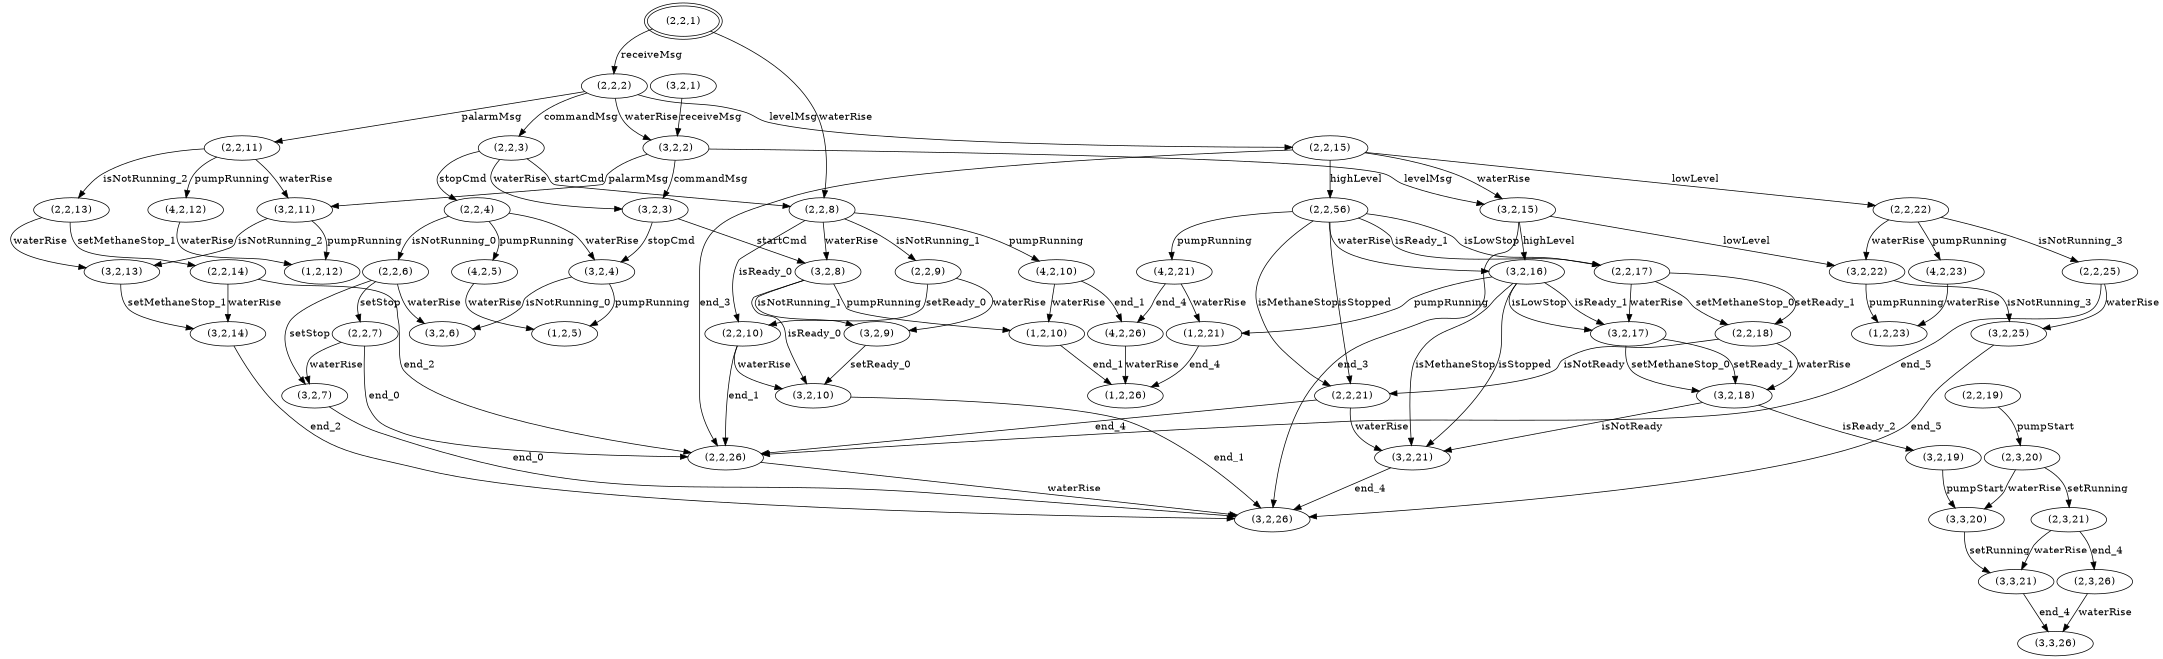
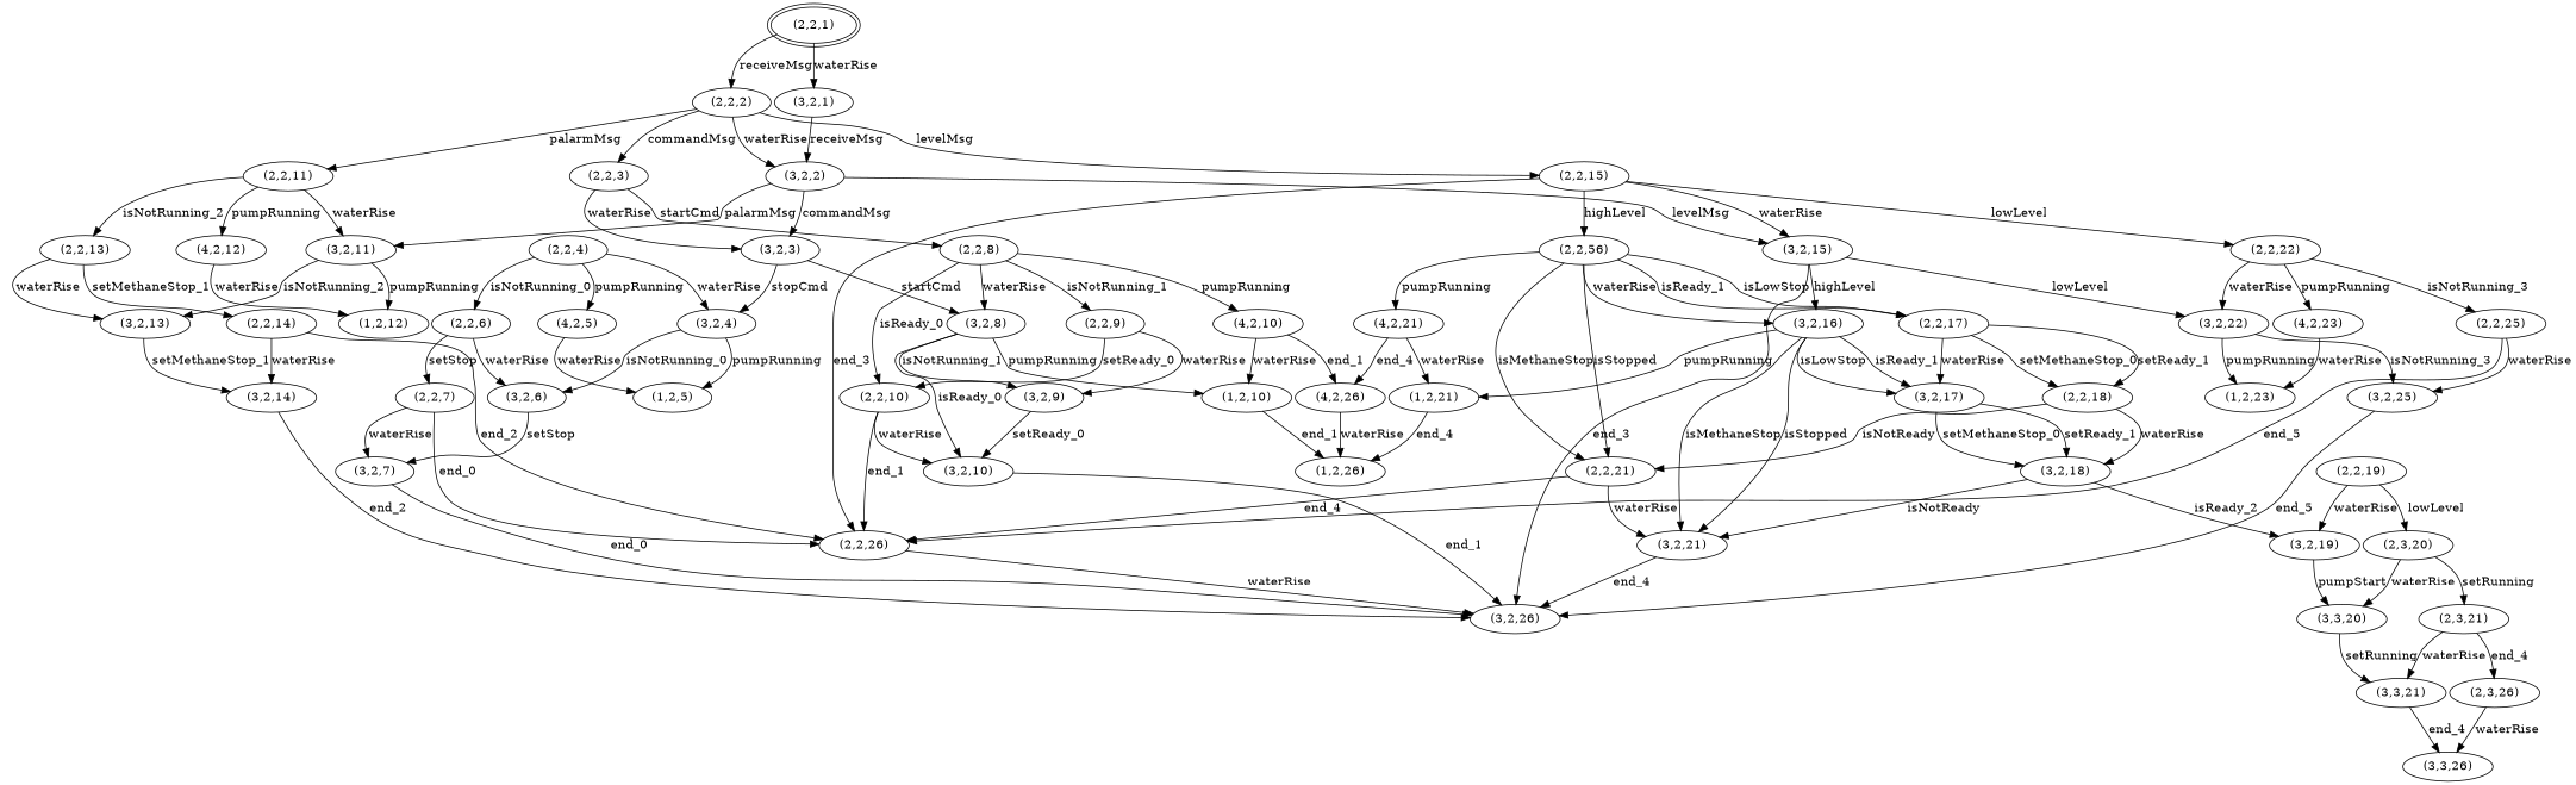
  digraph {
    mclimit=10.0
    nodesep=0.05
    n1 [height=0.25 label="(2,2,1)" peripheries=2 width=0.25]
    n2 [height=0.25 label="(3,2,1)" width=0.25]
    n3 [height=0.25 label="(2,2,2)" width=0.25]
    n4 [height=0.25 label="(3,2,2)" width=0.25]
    n5 [height=0.25 label="(2,2,15)" width=0.25]
    n6 [height=0.25 label="(2,2,11)" width=0.25]
    n7 [height=0.25 label="(2,2,3)" width=0.25]
    n8 [height=0.25 label="(3,2,15)" width=0.25]
    n9 [height=0.25 label="(3,2,11)" width=0.25]
    n10 [height=0.25 label="(3,2,3)" width=0.25]
    n11 [height=0.25 label="(2,2,22)" width=0.25]
    n12 [height=0.25 label="(2,2,56)" width=0.25]
    n13 [height=0.25 label="(2,2,26)" width=0.25]
    n14 [height=0.25 label="(2,2,13)" width=0.25]
    n15 [height=0.25 label="(4,2,12)" width=0.25]
    n16 [height=0.25 label="(2,2,8)" width=0.25]
    n17 [height=0.25 label="(2,2,4)" width=0.25]
    n18 [height=0.25 label="(3,2,22)" width=0.25]
    n19 [height=0.25 label="(3,2,16)" width=0.25]
    n20 [height=0.25 label="(3,2,26)" width=0.25]
    n21 [height=0.25 label="(3,2,13)" width=0.25]
    n22 [height=0.25 label="(1,2,12)" width=0.25]
    n23 [height=0.25 label="(3,2,8)" width=0.25]
    n24 [height=0.25 label="(3,2,4)" width=0.25]
    n25 [height=0.25 label="(2,2,25)" width=0.25]
    n26 [height=0.25 label="(4,2,23)" width=0.25]
    n27 [height=0.25 label="(2,2,21)" width=0.25]
    n28 [height=0.25 label="(2,2,17)" width=0.25]
    n29 [height=0.25 label="(4,2,21)" width=0.25]
    n30 [height=0.25 label="(2,2,14)" width=0.25]
    n31 [height=0.25 label="(2,2,10)" width=0.25]
    n32 [height=0.25 label="(2,2,9)" width=0.25]
    n33 [height=0.25 label="(4,2,10)" width=0.25]
    n34 [height=0.25 label="(2,2,6)" width=0.25]
    n35 [height=0.25 label="(4,2,5)" width=0.25]
    n36 [height=0.25 label="(3,2,25)" width=0.25]
    n37 [height=0.25 label="(1,2,23)" width=0.25]
    n38 [height=0.25 label="(3,2,21)" width=0.25]
    n39 [height=0.25 label="(3,2,17)" width=0.25]
    n40 [height=0.25 label="(1,2,21)" width=0.25]
    n41 [height=0.25 label="(3,2,14)" width=0.25]
    n42 [height=0.25 label="(3,2,10)" width=0.25]
    n43 [height=0.25 label="(3,2,9)" width=0.25]
    n44 [height=0.25 label="(1,2,10)" width=0.25]
    n45 [height=0.25 label="(3,2,6)" width=0.25]
    n46 [height=0.25 label="(1,2,5)" width=0.25]
    n47 [height=0.25 label="(2,2,18)" width=0.25]
    n48 [height=0.25 label="(4,2,26)" width=0.25]
    n49 [height=0.25 label="(2,2,7)" width=0.25]
    n50 [height=0.25 label="(3,2,18)" width=0.25]
    n51 [height=0.25 label="(1,2,26)" width=0.25]
    n52 [height=0.25 label="(3,2,7)" width=0.25]
    n53 [height=0.25 label="(3,2,19)" width=0.25]
    n54 [height=0.25 label="(2,2,19)" width=0.25]
    n55 [height=0.25 label="(2,3,20)" width=0.25]
    n56 [height=0.25 label="(3,3,20)" width=0.25]
    n57 [height=0.25 label="(2,3,21)" width=0.25]
    n58 [height=0.25 label="(3,3,21)" width=0.25]
    n59 [height=0.25 label="(2,3,26)" width=0.25]
    n60 [height=0.25 label="(3,3,26)" width=0.25]
-   n1 -> n16 [label=waterRise]
+   n1 -> n2 [label=waterRise]
    n1 -> n3 [label=receiveMsg]
    n2 -> n4 [label=receiveMsg]
    n3 -> n4 [label=waterRise]
    n3 -> n5 [label=levelMsg]
    n3 -> n6 [label=palarmMsg]
    n3 -> n7 [label=commandMsg]
    n4 -> n8 [label=levelMsg]
    n4 -> n9 [label=palarmMsg]
    n4 -> n10 [label=commandMsg]
    n5 -> n8 [label=waterRise]
    n5 -> n11 [label=lowLevel]
    n5 -> n12 [label=highLevel]
    n5 -> n13 [label=end_3]
    n6 -> n9 [label=waterRise]
    n6 -> n14 [label=isNotRunning_2]
    n6 -> n15 [label=pumpRunning]
    n7 -> n10 [label=waterRise]
    n7 -> n16 [label=startCmd]
-   n7 -> n17 [label=stopCmd]
    n8 -> n18 [label=lowLevel]
    n8 -> n19 [label=highLevel]
    n8 -> n20 [label=end_3]
    n9 -> n21 [label=isNotRunning_2]
    n9 -> n22 [label=pumpRunning]
    n10 -> n23 [label=startCmd]
    n10 -> n24 [label=stopCmd]
    n11 -> n18 [label=waterRise]
    n11 -> n25 [label=isNotRunning_3]
    n11 -> n26 [label=pumpRunning]
    n12 -> n19 [label=waterRise]
    n12 -> n27 [label=isMethaneStop]
    n12 -> n27 [label=isStopped]
    n12 -> n28 [label=isLowStop]
    n12 -> n28 [label=isReady_1]
    n12 -> n29 [label=pumpRunning]
    n13 -> n20 [label=waterRise]
    n14 -> n21 [label=waterRise]
    n14 -> n30 [label=setMethaneStop_1]
    n15 -> n22 [label=waterRise]
    n16 -> n23 [label=waterRise]
    n16 -> n31 [label=isReady_0]
    n16 -> n32 [label=isNotRunning_1]
    n16 -> n33 [label=pumpRunning]
    n17 -> n24 [label=waterRise]
    n17 -> n34 [label=isNotRunning_0]
    n17 -> n35 [label=pumpRunning]
    n18 -> n36 [label=isNotRunning_3]
    n18 -> n37 [label=pumpRunning]
    n19 -> n38 [label=isMethaneStop]
    n19 -> n38 [label=isStopped]
    n19 -> n39 [label=isLowStop]
    n19 -> n39 [label=isReady_1]
    n19 -> n40 [label=pumpRunning]
    n21 -> n41 [label=setMethaneStop_1]
    n23 -> n42 [label=isReady_0]
    n23 -> n43 [label=isNotRunning_1]
    n23 -> n44 [label=pumpRunning]
    n24 -> n45 [label=isNotRunning_0]
    n24 -> n46 [label=pumpRunning]
    n25 -> n13 [label=end_5]
    n25 -> n36 [label=waterRise]
    n26 -> n37 [label=waterRise]
    n27 -> n13 [label=end_4]
    n27 -> n38 [label=waterRise]
    n28 -> n39 [label=waterRise]
    n28 -> n47 [label=setMethaneStop_0]
    n28 -> n47 [label=setReady_1]
    n29 -> n40 [label=waterRise]
    n29 -> n48 [label=end_4]
    n30 -> n13 [label=end_2]
    n30 -> n41 [label=waterRise]
    n31 -> n13 [label=end_1]
    n31 -> n42 [label=waterRise]
    n32 -> n31 [label=setReady_0]
    n32 -> n43 [label=waterRise]
    n33 -> n44 [label=waterRise]
    n33 -> n48 [label=end_1]
    n34 -> n45 [label=waterRise]
    n34 -> n49 [label=setStop]
    n35 -> n46 [label=waterRise]
    n36 -> n20 [label=end_5]
    n38 -> n20 [label=end_4]
    n39 -> n50 [label=setMethaneStop_0]
    n39 -> n50 [label=setReady_1]
    n40 -> n51 [label=end_4]
    n41 -> n20 [label=end_2]
    n42 -> n20 [label=end_1]
    n43 -> n42 [label=setReady_0]
    n44 -> n51 [label=end_1]
-   n34 -> n52 [label=setStop]
+   n45 -> n52 [label=setStop]
    n47 -> n27 [label=isNotReady]
    n47 -> n50 [label=waterRise]
    n48 -> n51 [label=waterRise]
    n49 -> n13 [label=end_0]
    n49 -> n52 [label=waterRise]
    n50 -> n38 [label=isNotReady]
    n50 -> n53 [label=isReady_2]
    n52 -> n20 [label=end_0]
    n53 -> n56 [label=pumpStart]
-   n54 -> n55 [label=pumpStart]
+   n54 -> n53 [label=waterRise]
+   n54 -> n55 [label=lowLevel]
    n55 -> n56 [label=waterRise]
    n55 -> n57 [label=setRunning]
    n56 -> n58 [label=setRunning]
    n57 -> n58 [label=waterRise]
    n57 -> n59 [label=end_4]
    n58 -> n60 [label=end_4]
    n59 -> n60 [label=waterRise]
  }
